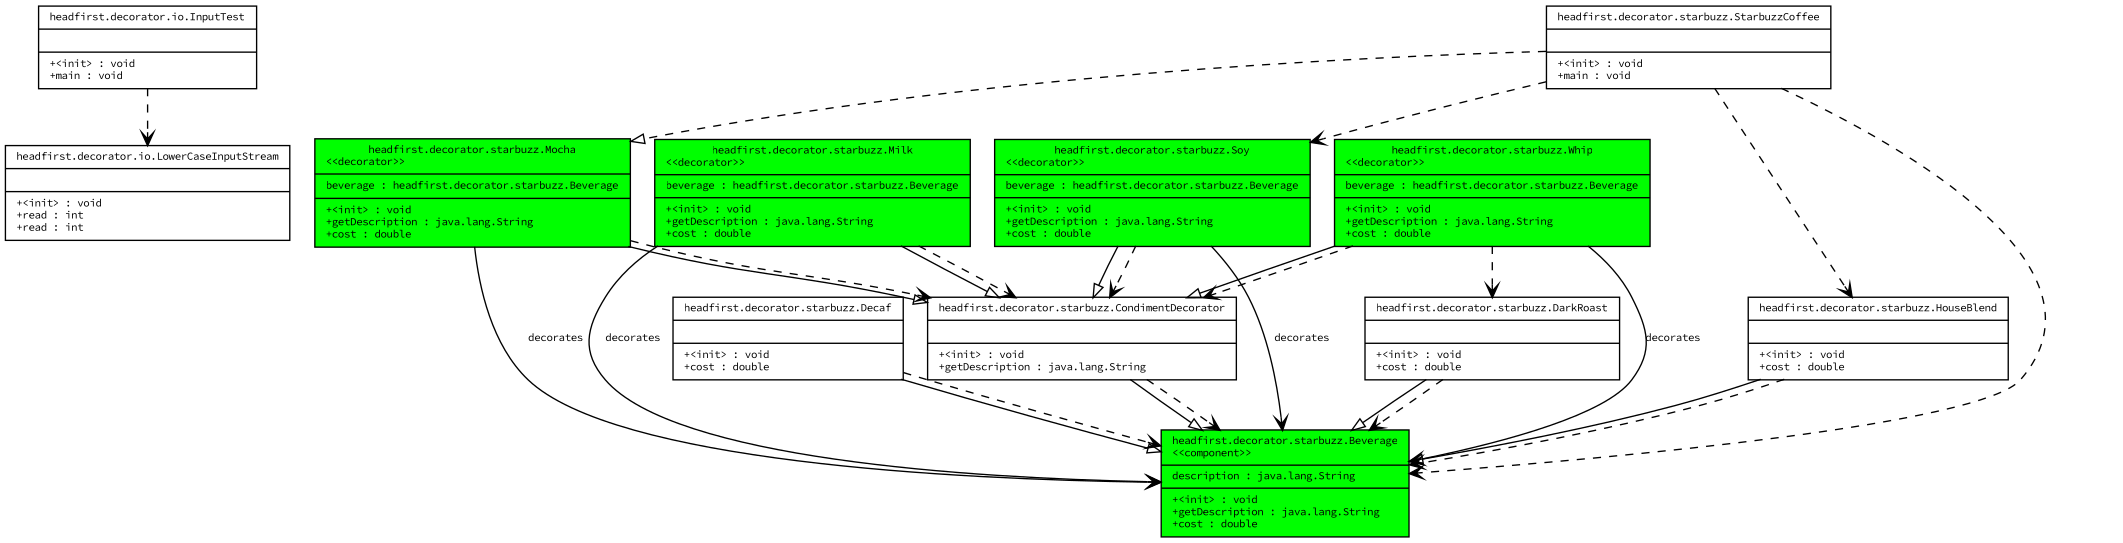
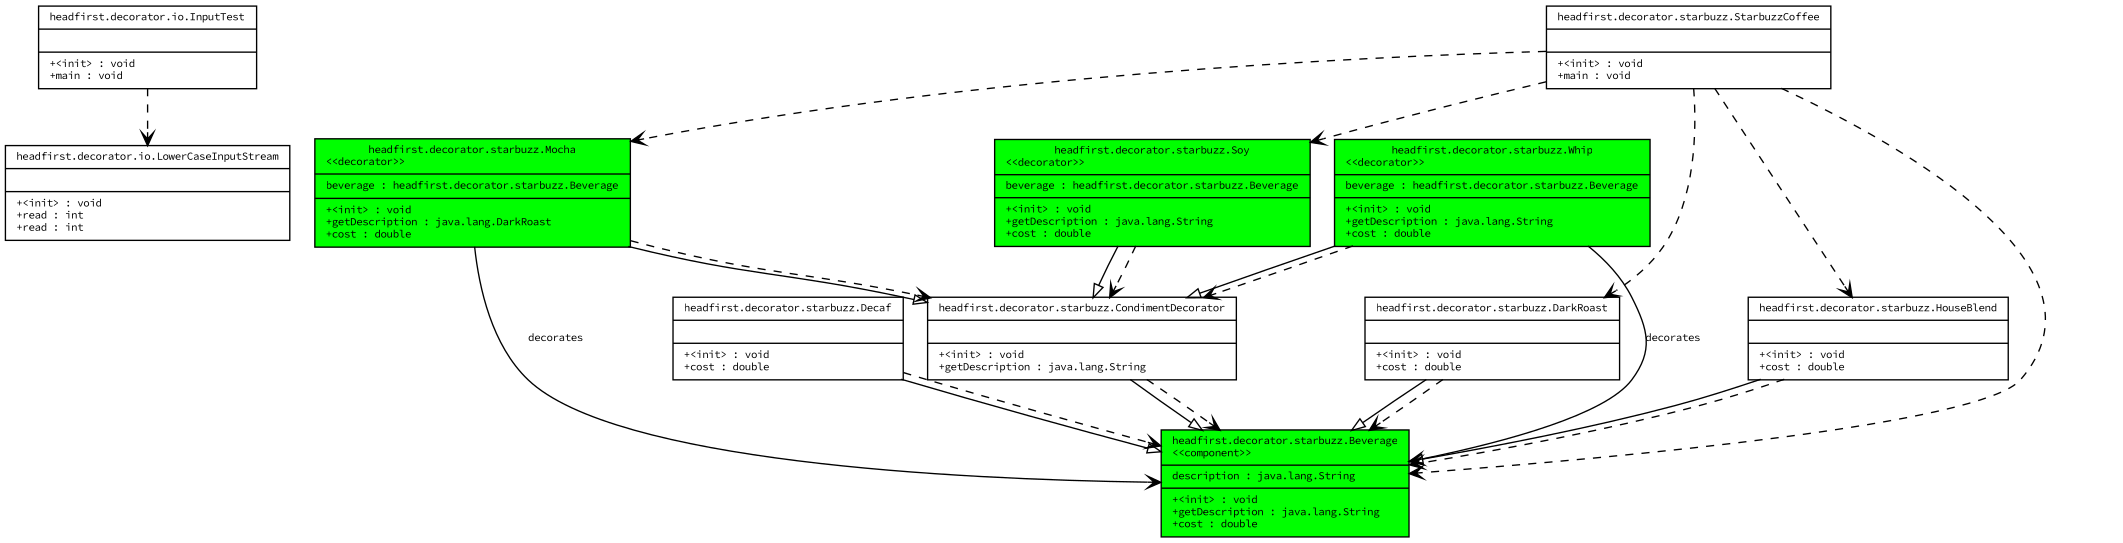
  digraph {
    fontname="Source Code Pro"
    fontsize=8
    node [fontname="Source Code Pro" fontsize=8 shape=record]
    edge [arrowhead=vee fontname="Source Code Pro" fontsize=8 style=dashed]
    n1 [label="{headfirst.decorator.io.InputTest||+\<init\> : void\l+main : void\l}"]
    n2 [label="{headfirst.decorator.io.LowerCaseInputStream||+\<init\> : void\l+read : int\l+read : int\l}"]
    n3 [fillcolor=green label="{headfirst.decorator.starbuzz.Beverage\n\<\<component\>\>\l|description : java.lang.String\l|+\<init\> : void\l+getDescription : java.lang.String\l+cost : double\l}" style=filled]
    n4 [label="{headfirst.decorator.starbuzz.CondimentDecorator||+\<init\> : void\l+getDescription : java.lang.String\l}"]
    n5 [label="{headfirst.decorator.starbuzz.DarkRoast||+\<init\> : void\l+cost : double\l}"]
    n6 [label="{headfirst.decorator.starbuzz.Decaf||+\<init\> : void\l+cost : double\l}"]
    n7 [label="{headfirst.decorator.starbuzz.HouseBlend||+\<init\> : void\l+cost : double\l}"]
-   n8 [fillcolor=green label="{headfirst.decorator.starbuzz.Milk\n\<\<decorator\>\>\l|beverage : headfirst.decorator.starbuzz.Beverage\l|+\<init\> : void\l+getDescription : java.lang.String\l+cost : double\l}" style=filled]
-   n9 [fillcolor=green label="{headfirst.decorator.starbuzz.Mocha\n\<\<decorator\>\>\l|beverage : headfirst.decorator.starbuzz.Beverage\l|+\<init\> : void\l+getDescription : java.lang.String\l+cost : double\l}" style=filled]
+   n9 [fillcolor=green label="{headfirst.decorator.starbuzz.Mocha\n\<\<decorator\>\>\l|beverage : headfirst.decorator.starbuzz.Beverage\l|+\<init\> : void\l+getDescription : java.lang.DarkRoast\l+cost : double\l}" style=filled]
    n10 [fillcolor=green label="{headfirst.decorator.starbuzz.Soy\n\<\<decorator\>\>\l|beverage : headfirst.decorator.starbuzz.Beverage\l|+\<init\> : void\l+getDescription : java.lang.String\l+cost : double\l}" style=filled]
    n11 [label="{headfirst.decorator.starbuzz.StarbuzzCoffee||+\<init\> : void\l+main : void\l}"]
    n12 [fillcolor=green label="{headfirst.decorator.starbuzz.Whip\n\<\<decorator\>\>\l|beverage : headfirst.decorator.starbuzz.Beverage\l|+\<init\> : void\l+getDescription : java.lang.String\l+cost : double\l}" style=filled]
    n1 -> n2
    n4 -> n3 [arrowhead=empty style=none]
    n4 -> n3
    n5 -> n3 [arrowhead=empty style=none]
    n5 -> n3
    n6 -> n3 [arrowhead=empty style=none]
    n6 -> n3
    n7 -> n3 [arrowhead=empty style=none]
    n7 -> n3
-   n8 -> n3 [label=decorates style=none]
-   n8 -> n4 [arrowhead=empty style=none]
-   n8 -> n4
    n9 -> n3 [label=decorates style=none]
    n9 -> n4 [arrowhead=empty style=none]
    n9 -> n4
-   n10 -> n3 [label=decorates style=none]
    n10 -> n4 [arrowhead=empty style=none]
    n10 -> n4
    n11 -> n3
-   n12 -> n5
+   n11 -> n5
    n11 -> n7
-   n11 -> n9 [arrowhead=empty]
+   n11 -> n9
    n11 -> n10
    n12 -> n3 [label=decorates style=none]
    n12 -> n4 [arrowhead=empty style=none]
    n12 -> n4
  }
